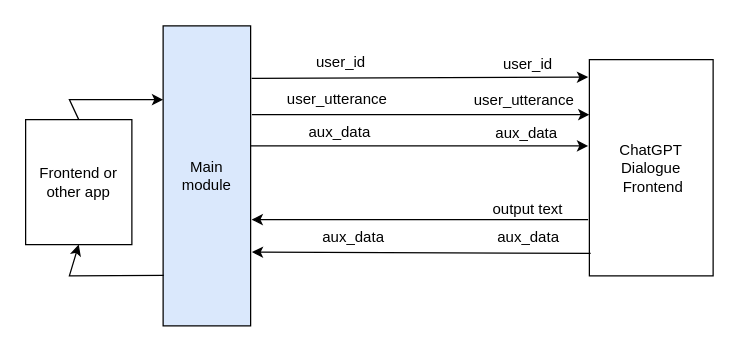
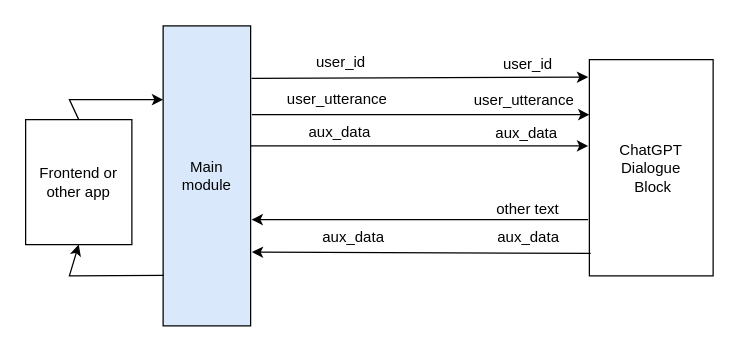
  <mxCell id="0" />
  <mxCell id="1" parent="0" />
  <mxCell id="2" value="Main module" style="rounded=0;whiteSpace=wrap;html=1;fillColor=#dae8fc;" parent="1" vertex="1"><mxGeometry x="130" y="20" width="70" height="240" as="geometry" /></mxCell>
- <mxCell id="3" value="ChatGPT Dialogue&lt;br&gt;&amp;nbsp;Frontend" style="rounded=0;whiteSpace=wrap;html=1;" parent="1" vertex="1"><mxGeometry x="471" y="47" width="99" height="173" as="geometry" /></mxCell>
+ <mxCell id="3" value="ChatGPT Dialogue&lt;br&gt;&amp;nbsp;Block" style="rounded=0;whiteSpace=wrap;html=1;" parent="1" vertex="1"><mxGeometry x="471" y="47" width="99" height="173" as="geometry" /></mxCell>
  <mxCell id="4" value="" style="endArrow=classic;html=1;rounded=0;exitX=1.012;exitY=0.128;exitDx=0;exitDy=0;exitPerimeter=0;" parent="1" edge="1"><mxGeometry width="50" height="50" relative="1" as="geometry"><mxPoint x="200.84" y="62.04" as="sourcePoint" /><mxPoint x="470" y="61" as="targetPoint" /></mxGeometry></mxCell>
  <mxCell id="5" value="" style="endArrow=classic;html=1;rounded=0;entryX=1.012;entryY=0.535;entryDx=0;entryDy=0;entryPerimeter=0;" parent="1" edge="1"><mxGeometry width="50" height="50" relative="1" as="geometry"><mxPoint x="470" y="175" as="sourcePoint" /><mxPoint x="200.84" y="175" as="targetPoint" /></mxGeometry></mxCell>
  <mxCell id="6" value="" style="endArrow=classic;html=1;rounded=0;exitX=0.5;exitY=0;exitDx=0;exitDy=0;" parent="1" source="11" edge="1"><mxGeometry width="50" height="50" relative="1" as="geometry"><mxPoint x="50" y="22" as="sourcePoint" /><mxPoint x="130" y="79" as="targetPoint" /><Array as="points"><mxPoint x="55" y="79" /></Array></mxGeometry></mxCell>
  <mxCell id="7" value="" style="endArrow=classic;html=1;rounded=0;entryX=0.5;entryY=1;entryDx=0;entryDy=0;exitX=0.007;exitY=0.894;exitDx=0;exitDy=0;exitPerimeter=0;" parent="1" target="11" edge="1"><mxGeometry width="50" height="50" relative="1" as="geometry"><mxPoint x="130.49" y="219.56" as="sourcePoint" /><mxPoint x="50" y="361" as="targetPoint" /><Array as="points"><mxPoint x="55" y="220" /></Array></mxGeometry></mxCell>
  <mxCell id="8" value="user_id" style="text;html=1;strokeColor=none;fillColor=none;align=center;verticalAlign=middle;whiteSpace=wrap;rounded=0;" parent="1" vertex="1"><mxGeometry x="392" y="36" width="60" height="30" as="geometry" /></mxCell>
  <mxCell id="9" value="user_id" style="text;html=1;strokeColor=none;fillColor=none;align=center;verticalAlign=middle;whiteSpace=wrap;rounded=0;" parent="1" vertex="1"><mxGeometry x="230" y="37" width="85" height="23" as="geometry" /></mxCell>
- <mxCell id="10" value="output text" style="text;html=1;strokeColor=none;fillColor=none;align=center;verticalAlign=middle;whiteSpace=wrap;rounded=0;" parent="1" vertex="1"><mxGeometry x="392" y="144.75" width="60" height="44.5" as="geometry" /></mxCell>
+ <mxCell id="10" value="other text" style="text;html=1;strokeColor=none;fillColor=none;align=center;verticalAlign=middle;whiteSpace=wrap;rounded=0;" parent="1" vertex="1"><mxGeometry x="392" y="144.75" width="60" height="44.5" as="geometry" /></mxCell>
  <mxCell id="11" value="Frontend or other app" style="rounded=0;whiteSpace=wrap;html=1;" parent="1" vertex="1"><mxGeometry x="20" y="95" width="85" height="100" as="geometry" /></mxCell>
  <mxCell id="12" value="" style="endArrow=classic;html=1;rounded=0;entryX=0;entryY=0.25;entryDx=0;entryDy=0;exitX=1.019;exitY=0.137;exitDx=0;exitDy=0;exitPerimeter=0;jumpSize=0;" parent="1" edge="1"><mxGeometry width="50" height="50" relative="1" as="geometry"><mxPoint x="201" y="91" as="sourcePoint" /><mxPoint x="471" y="91" as="targetPoint" /></mxGeometry></mxCell>
  <mxCell id="13" value="" style="endArrow=classic;html=1;rounded=0;exitX=0;exitY=0.75;exitDx=0;exitDy=0;entryX=0.999;entryY=0.293;entryDx=0;entryDy=0;entryPerimeter=0;" parent="1" edge="1"><mxGeometry width="50" height="50" relative="1" as="geometry"><mxPoint x="472" y="202" as="sourcePoint" /><mxPoint x="201" y="201" as="targetPoint" /></mxGeometry></mxCell>
  <mxCell id="14" value="aux_data" style="text;html=1;strokeColor=none;fillColor=none;align=center;verticalAlign=middle;whiteSpace=wrap;rounded=0;" parent="1" vertex="1"><mxGeometry x="240" y="177" width="85" height="23" as="geometry" /></mxCell>
  <mxCell id="15" value="aux_data" style="text;html=1;strokeColor=none;fillColor=none;align=center;verticalAlign=middle;whiteSpace=wrap;rounded=0;" parent="1" vertex="1"><mxGeometry x="379.5" y="177" width="85" height="23" as="geometry" /></mxCell>
  <mxCell id="16" value="" style="endArrow=classic;html=1;rounded=0;entryX=0;entryY=0.25;entryDx=0;entryDy=0;exitX=1.019;exitY=0.137;exitDx=0;exitDy=0;exitPerimeter=0;jumpSize=0;" parent="1" edge="1"><mxGeometry width="50" height="50" relative="1" as="geometry"><mxPoint x="200" y="116" as="sourcePoint" /><mxPoint x="470" y="116" as="targetPoint" /></mxGeometry></mxCell>
  <mxCell id="17" value="aux_data" style="text;html=1;strokeColor=none;fillColor=none;align=center;verticalAlign=middle;whiteSpace=wrap;rounded=0;" parent="1" vertex="1"><mxGeometry x="391" y="91" width="60" height="30" as="geometry" /></mxCell>
  <mxCell id="18" value="aux_data" style="text;html=1;strokeColor=none;fillColor=none;align=center;verticalAlign=middle;whiteSpace=wrap;rounded=0;" parent="1" vertex="1"><mxGeometry x="229" y="93" width="85" height="23" as="geometry" /></mxCell>
  <mxCell id="19" value="user_utterance" style="text;html=1;strokeColor=none;fillColor=none;align=center;verticalAlign=middle;whiteSpace=wrap;rounded=0;" parent="1" vertex="1"><mxGeometry x="227" y="67" width="85" height="23" as="geometry" /></mxCell>
  <mxCell id="20" value="user_utterance" style="text;html=1;strokeColor=none;fillColor=none;align=center;verticalAlign=middle;whiteSpace=wrap;rounded=0;" parent="1" vertex="1"><mxGeometry x="389" y="65" width="60" height="30" as="geometry" /></mxCell>
